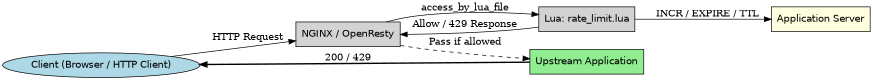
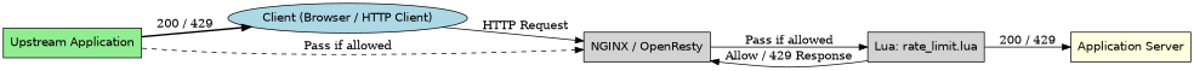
  digraph {
    rankdir=LR
    node [fillcolor=lightgray fontname=Helvetica shape=box style=filled]
    n1 [fillcolor=lightblue label="Client (Browser / HTTP Client)" shape=ellipse]
    n2 [label="NGINX / OpenResty"]
    n3 [label="Lua: rate_limit.lua"]
    n4 [fillcolor=lightgreen label="Upstream Application"]
    n5 [fillcolor=lightyellow label="Application Server"]
    n1 -> n2 [label="HTTP Request"]
-   n2 -> n3 [label=access_by_lua_file]
-   n2 -> n4 [label="Pass if allowed" style=dashed]
+   n2 -> n3 [label="Pass if allowed"]
+   n4 -> n2 [label="Pass if allowed" style=dashed]
    n3 -> n2 [label="Allow / 429 Response"]
-   n3 -> n5 [label="INCR / EXPIRE / TTL"]
+   n3 -> n5 [label="200 / 429"]
    n4 -> n1 [label="200 / 429" style=bold]
  }
